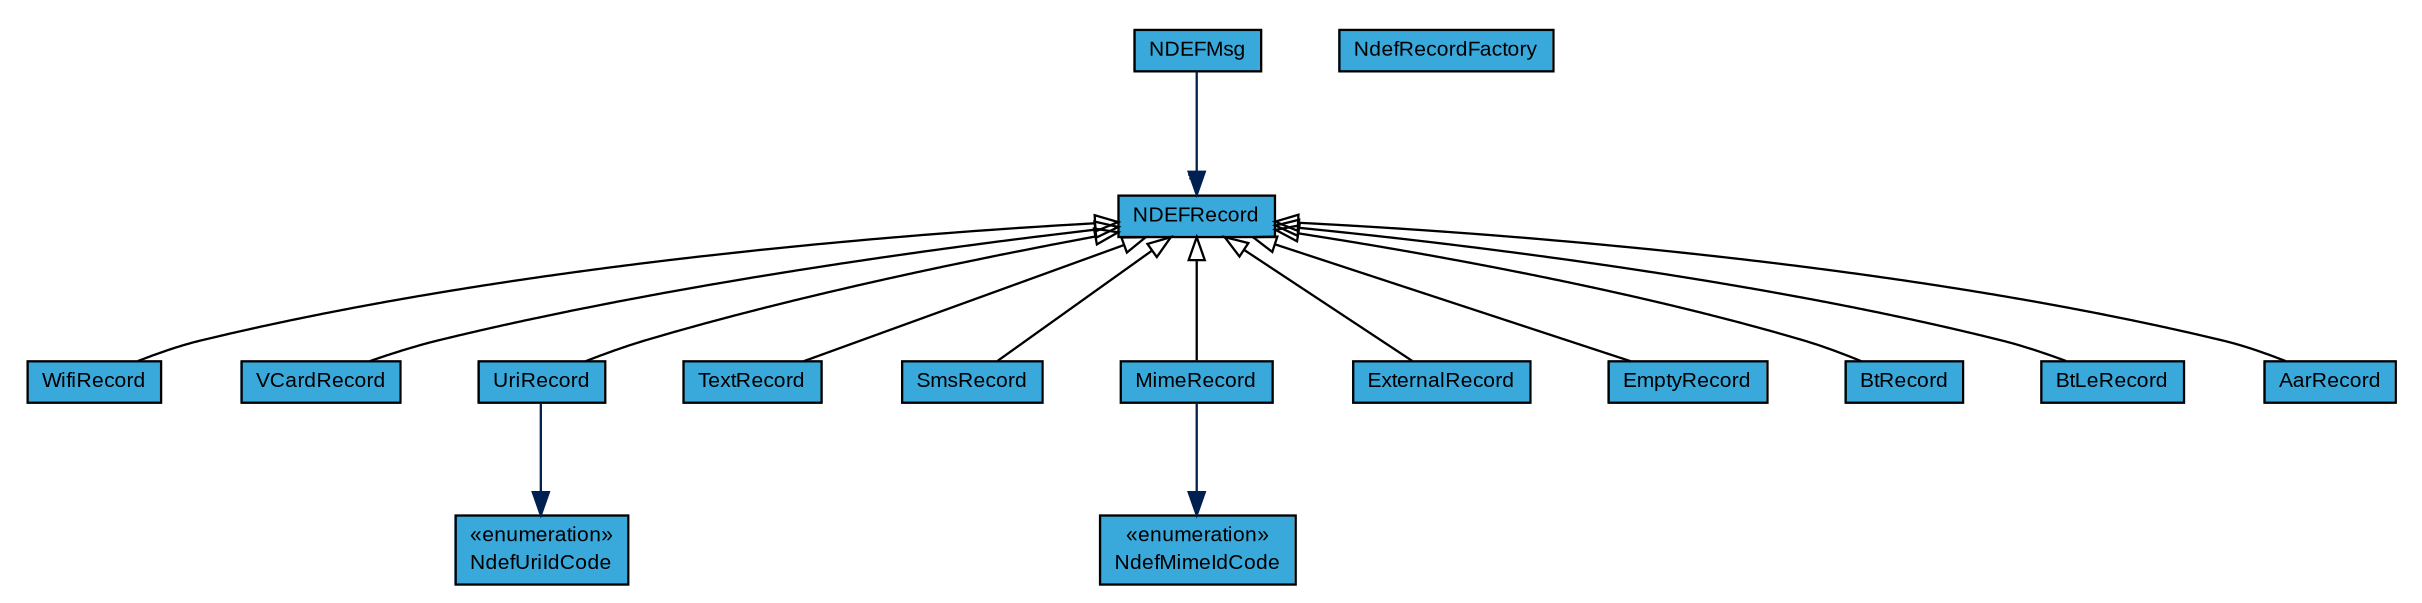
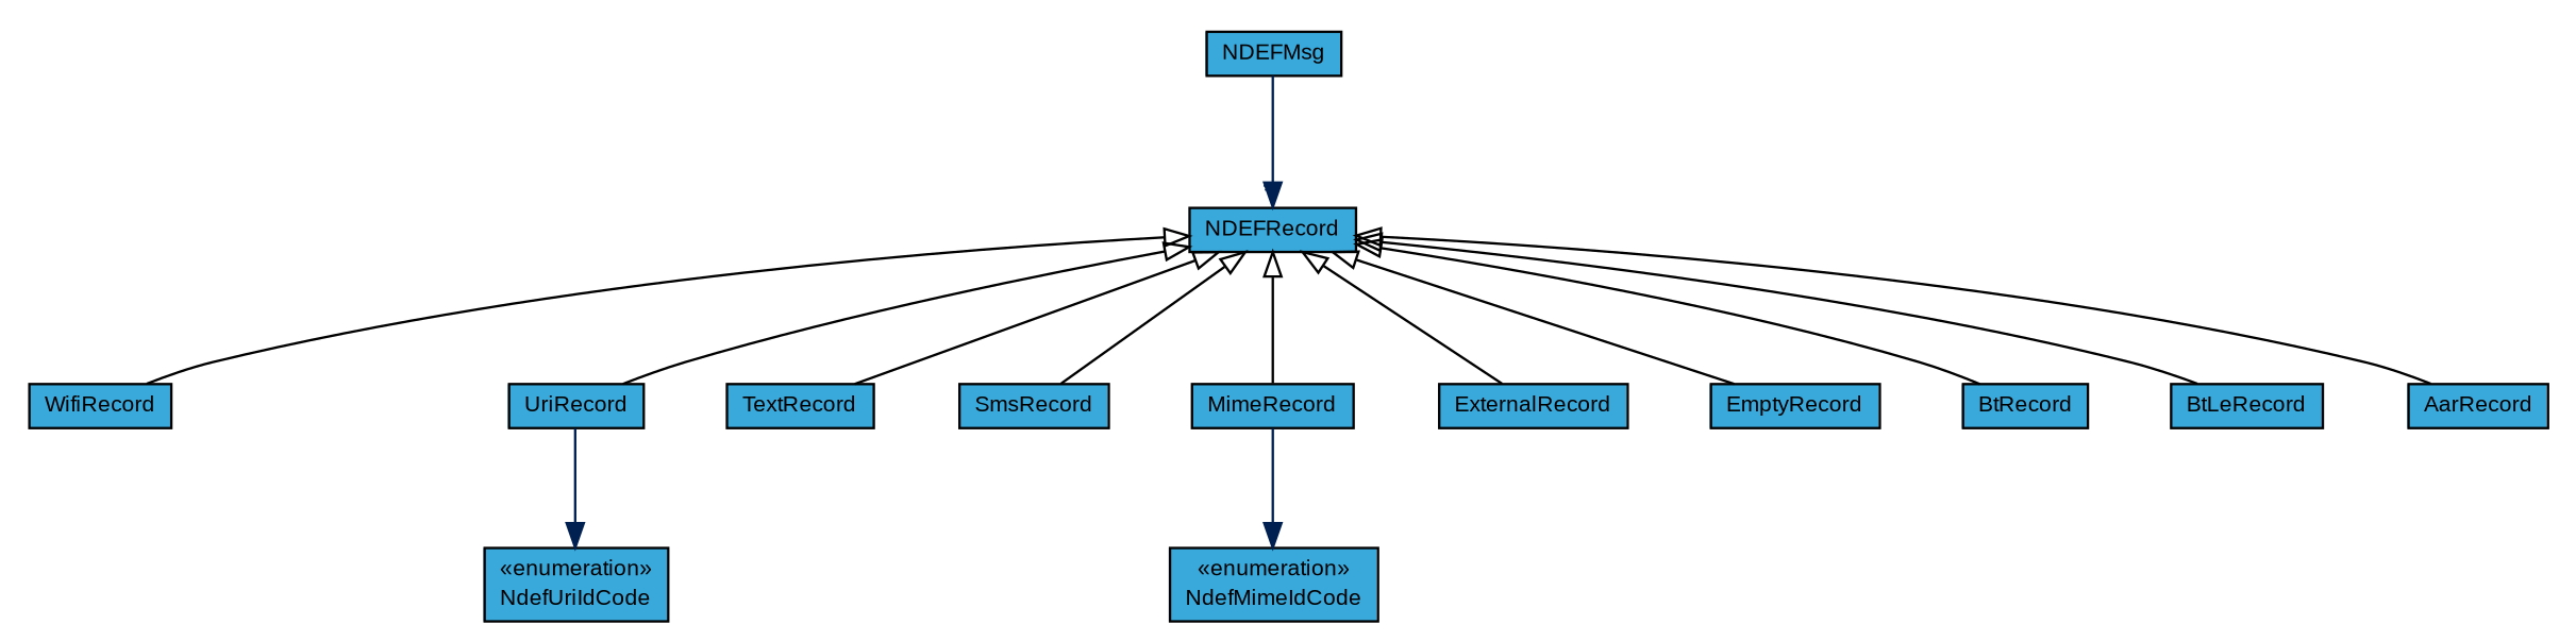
  digraph {
    nodesep=0.25
    ranksep=0.5
    node [fontcolor=black fontname=arial fontsize=9.0 shape=plaintext]
    edge [fontname=arial fontsize=10 headport=p labelfontname=arial labelfontsize=10 tailport=p arrowtail=empty dir=back]
    n1 [label=<<table title="com.st.st25sdk.ndef.WifiRecord" border="0" cellborder="1" cellspacing="0" cellpadding="2" port="p" bgcolor="#39a9dc" href="./WifiRecord.html"> 		<tr><td><table border="0" cellspacing="0" cellpadding="1"> <tr><td align="center" balign="center"> WifiRecord </td></tr> 		</table></td></tr> 		</table>>]
-   n2 [label=<<table title="com.st.st25sdk.ndef.VCardRecord" border="0" cellborder="1" cellspacing="0" cellpadding="2" port="p" bgcolor="#39a9dc" href="./VCardRecord.html"> 		<tr><td><table border="0" cellspacing="0" cellpadding="1"> <tr><td align="center" balign="center"> VCardRecord </td></tr> 		</table></td></tr> 		</table>>]
    n3 [label=<<table title="com.st.st25sdk.ndef.UriRecord" border="0" cellborder="1" cellspacing="0" cellpadding="2" port="p" bgcolor="#39a9dc" href="./UriRecord.html"> 		<tr><td><table border="0" cellspacing="0" cellpadding="1"> <tr><td align="center" balign="center"> UriRecord </td></tr> 		</table></td></tr> 		</table>>]
    n4 [label=<<table title="com.st.st25sdk.ndef.UriRecord.NdefUriIdCode" border="0" cellborder="1" cellspacing="0" cellpadding="2" port="p" bgcolor="#39a9dc" href="./UriRecord.NdefUriIdCode.html"> 		<tr><td><table border="0" cellspacing="0" cellpadding="1"> <tr><td align="center" balign="center"> &#171;enumeration&#187; </td></tr> <tr><td align="center" balign="center"> NdefUriIdCode </td></tr> 		</table></td></tr> 		</table>>]
    n5 [label=<<table title="com.st.st25sdk.ndef.TextRecord" border="0" cellborder="1" cellspacing="0" cellpadding="2" port="p" bgcolor="#39a9dc" href="./TextRecord.html"> 		<tr><td><table border="0" cellspacing="0" cellpadding="1"> <tr><td align="center" balign="center"> TextRecord </td></tr> 		</table></td></tr> 		</table>>]
    n6 [label=<<table title="com.st.st25sdk.ndef.SmsRecord" border="0" cellborder="1" cellspacing="0" cellpadding="2" port="p" bgcolor="#39a9dc" href="./SmsRecord.html"> 		<tr><td><table border="0" cellspacing="0" cellpadding="1"> <tr><td align="center" balign="center"> SmsRecord </td></tr> 		</table></td></tr> 		</table>>]
-   n7 [label=<<table title="com.st.st25sdk.ndef.NdefRecordFactory" border="0" cellborder="1" cellspacing="0" cellpadding="2" port="p" bgcolor="#39a9dc" href="./NdefRecordFactory.html"> 		<tr><td><table border="0" cellspacing="0" cellpadding="1"> <tr><td align="center" balign="center"> NdefRecordFactory </td></tr> 		</table></td></tr> 		</table>>]
    n8 [label=<<table title="com.st.st25sdk.ndef.NDEFRecord" border="0" cellborder="1" cellspacing="0" cellpadding="2" port="p" bgcolor="#39a9dc" href="./NDEFRecord.html"> 		<tr><td><table border="0" cellspacing="0" cellpadding="1"> <tr><td align="center" balign="center"> NDEFRecord </td></tr> 		</table></td></tr> 		</table>>]
    n9 [label=<<table title="com.st.st25sdk.ndef.MimeRecord" border="0" cellborder="1" cellspacing="0" cellpadding="2" port="p" bgcolor="#39a9dc" href="./MimeRecord.html"> 		<tr><td><table border="0" cellspacing="0" cellpadding="1"> <tr><td align="center" balign="center"> MimeRecord </td></tr> 		</table></td></tr> 		</table>>]
    n10 [label=<<table title="com.st.st25sdk.ndef.ExternalRecord" border="0" cellborder="1" cellspacing="0" cellpadding="2" port="p" bgcolor="#39a9dc" href="./ExternalRecord.html"> 		<tr><td><table border="0" cellspacing="0" cellpadding="1"> <tr><td align="center" balign="center"> ExternalRecord </td></tr> 		</table></td></tr> 		</table>>]
    n11 [label=<<table title="com.st.st25sdk.ndef.EmptyRecord" border="0" cellborder="1" cellspacing="0" cellpadding="2" port="p" bgcolor="#39a9dc" href="./EmptyRecord.html"> 		<tr><td><table border="0" cellspacing="0" cellpadding="1"> <tr><td align="center" balign="center"> EmptyRecord </td></tr> 		</table></td></tr> 		</table>>]
    n12 [label=<<table title="com.st.st25sdk.ndef.BtRecord" border="0" cellborder="1" cellspacing="0" cellpadding="2" port="p" bgcolor="#39a9dc" href="./BtRecord.html"> 		<tr><td><table border="0" cellspacing="0" cellpadding="1"> <tr><td align="center" balign="center"> BtRecord </td></tr> 		</table></td></tr> 		</table>>]
    n13 [label=<<table title="com.st.st25sdk.ndef.BtLeRecord" border="0" cellborder="1" cellspacing="0" cellpadding="2" port="p" bgcolor="#39a9dc" href="./BtLeRecord.html"> 		<tr><td><table border="0" cellspacing="0" cellpadding="1"> <tr><td align="center" balign="center"> BtLeRecord </td></tr> 		</table></td></tr> 		</table>>]
    n14 [label=<<table title="com.st.st25sdk.ndef.AarRecord" border="0" cellborder="1" cellspacing="0" cellpadding="2" port="p" bgcolor="#39a9dc" href="./AarRecord.html"> 		<tr><td><table border="0" cellspacing="0" cellpadding="1"> <tr><td align="center" balign="center"> AarRecord </td></tr> 		</table></td></tr> 		</table>>]
    n15 [label=<<table title="com.st.st25sdk.ndef.MimeRecord.NdefMimeIdCode" border="0" cellborder="1" cellspacing="0" cellpadding="2" port="p" bgcolor="#39a9dc" href="./MimeRecord.NdefMimeIdCode.html"> 		<tr><td><table border="0" cellspacing="0" cellpadding="1"> <tr><td align="center" balign="center"> &#171;enumeration&#187; </td></tr> <tr><td align="center" balign="center"> NdefMimeIdCode </td></tr> 		</table></td></tr> 		</table>>]
    n16 [label=<<table title="com.st.st25sdk.ndef.NDEFMsg" border="0" cellborder="1" cellspacing="0" cellpadding="2" port="p" bgcolor="#39a9dc" href="./NDEFMsg.html"> 		<tr><td><table border="0" cellspacing="0" cellpadding="1"> <tr><td align="center" balign="center"> NDEFMsg </td></tr> 		</table></td></tr> 		</table>>]
    n3 -> n4 [arrowhead=normal color="#002052" fontcolor="#002052" fontsize=10.0 arrowtail="" dir=""]
    n8 -> n1
-   n8 -> n2
    n8 -> n3
    n8 -> n5
    n8 -> n6
    n8 -> n9
    n8 -> n10
    n8 -> n11
    n8 -> n12
    n8 -> n13
    n8 -> n14
    n9 -> n15 [arrowhead=normal color="#002052" fontcolor="#002052" fontsize=10.0 arrowtail="" dir=""]
    n16 -> n8 [arrowhead=normal color="#002052" fontcolor="#002052" fontsize=10.0 headlabel="*" arrowtail="" dir=""]
  }
